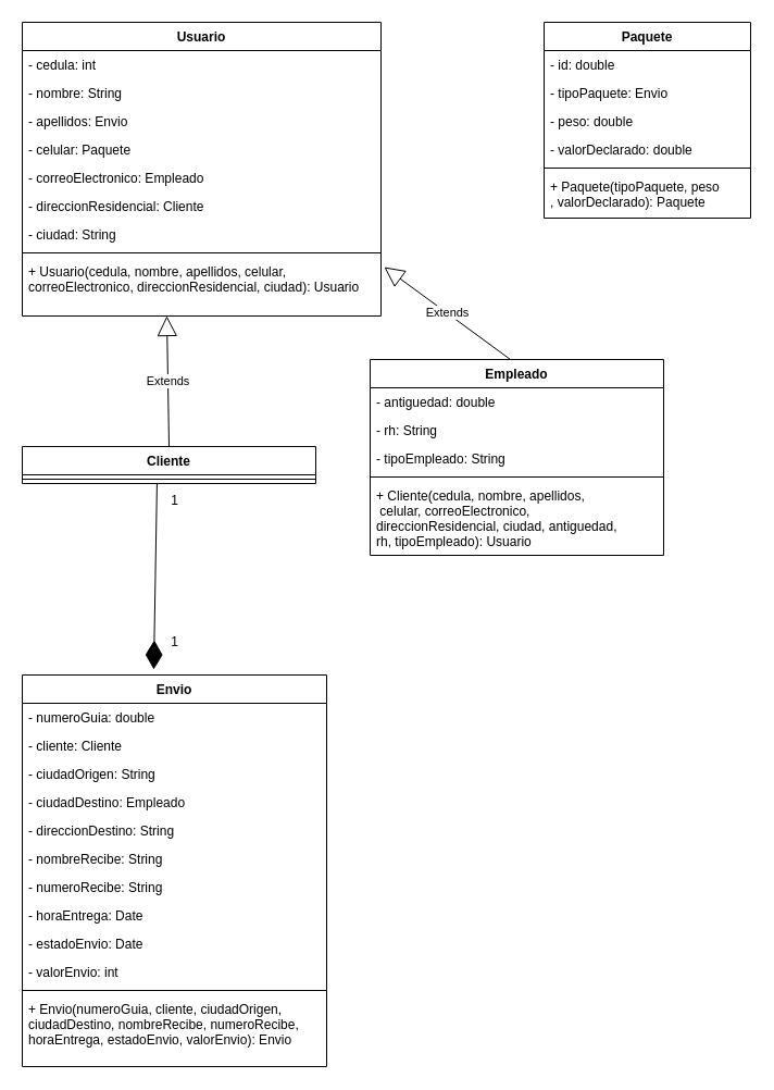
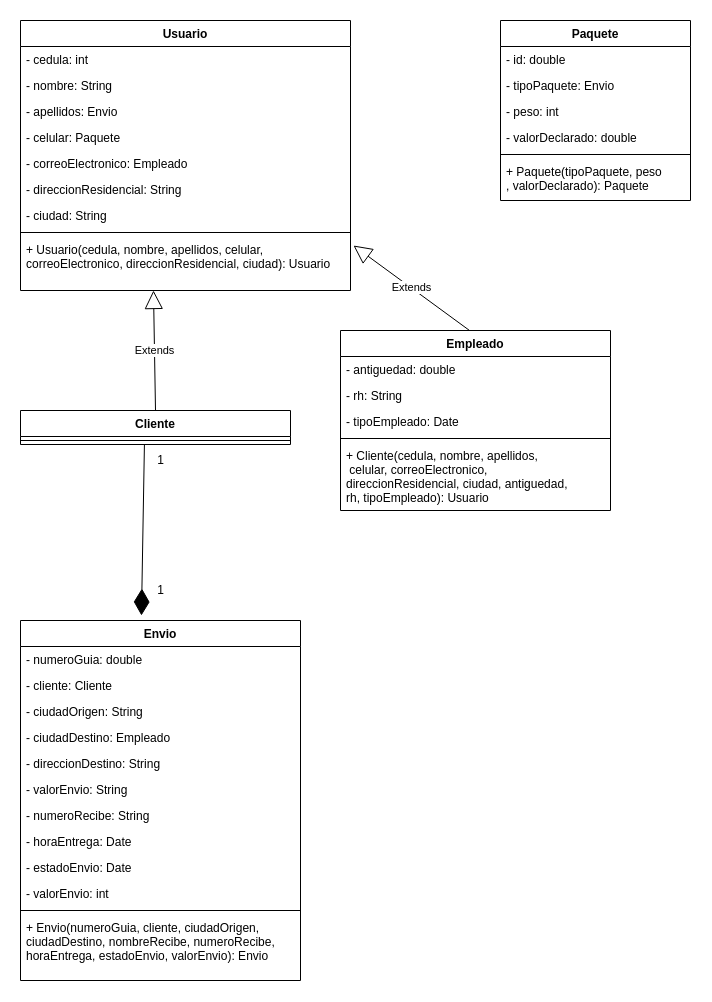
  <mxCell id="0" />
  <mxCell id="1" parent="0" />
  <mxCell id="2" value="Usuario" style="swimlane;fontStyle=1;align=center;verticalAlign=top;childLayout=stackLayout;horizontal=1;startSize=26;horizontalStack=0;resizeParent=1;resizeParentMax=0;resizeLast=0;collapsible=1;marginBottom=0;" vertex="1" parent="1"><mxGeometry x="20" y="20" width="330" height="270" as="geometry" /></mxCell>
  <mxCell id="3" value="- cedula: int" style="text;strokeColor=none;fillColor=none;align=left;verticalAlign=top;spacingLeft=4;spacingRight=4;overflow=hidden;rotatable=0;points=[[0,0.5],[1,0.5]];portConstraint=eastwest;" vertex="1" parent="2"><mxGeometry y="26" width="330" height="26" as="geometry" /></mxCell>
  <mxCell id="4" value="- nombre: String" style="text;strokeColor=none;fillColor=none;align=left;verticalAlign=top;spacingLeft=4;spacingRight=4;overflow=hidden;rotatable=0;points=[[0,0.5],[1,0.5]];portConstraint=eastwest;" vertex="1" parent="2"><mxGeometry y="52" width="330" height="26" as="geometry" /></mxCell>
  <mxCell id="5" value="- apellidos: Envio" style="text;strokeColor=none;fillColor=none;align=left;verticalAlign=top;spacingLeft=4;spacingRight=4;overflow=hidden;rotatable=0;points=[[0,0.5],[1,0.5]];portConstraint=eastwest;" vertex="1" parent="2"><mxGeometry y="78" width="330" height="26" as="geometry" /></mxCell>
  <mxCell id="6" value="- celular: Paquete" style="text;strokeColor=none;fillColor=none;align=left;verticalAlign=top;spacingLeft=4;spacingRight=4;overflow=hidden;rotatable=0;points=[[0,0.5],[1,0.5]];portConstraint=eastwest;" vertex="1" parent="2"><mxGeometry y="104" width="330" height="26" as="geometry" /></mxCell>
  <mxCell id="7" value="- correoElectronico: Empleado" style="text;strokeColor=none;fillColor=none;align=left;verticalAlign=top;spacingLeft=4;spacingRight=4;overflow=hidden;rotatable=0;points=[[0,0.5],[1,0.5]];portConstraint=eastwest;" vertex="1" parent="2"><mxGeometry y="130" width="330" height="26" as="geometry" /></mxCell>
- <mxCell id="8" value="- direccionResidencial: Cliente" style="text;strokeColor=none;fillColor=none;align=left;verticalAlign=top;spacingLeft=4;spacingRight=4;overflow=hidden;rotatable=0;points=[[0,0.5],[1,0.5]];portConstraint=eastwest;" vertex="1" parent="2"><mxGeometry y="156" width="330" height="26" as="geometry" /></mxCell>
+ <mxCell id="8" value="- direccionResidencial: String" style="text;strokeColor=none;fillColor=none;align=left;verticalAlign=top;spacingLeft=4;spacingRight=4;overflow=hidden;rotatable=0;points=[[0,0.5],[1,0.5]];portConstraint=eastwest;" vertex="1" parent="2"><mxGeometry y="156" width="330" height="26" as="geometry" /></mxCell>
  <mxCell id="9" value="- ciudad: String" style="text;strokeColor=none;fillColor=none;align=left;verticalAlign=top;spacingLeft=4;spacingRight=4;overflow=hidden;rotatable=0;points=[[0,0.5],[1,0.5]];portConstraint=eastwest;" vertex="1" parent="2"><mxGeometry y="182" width="330" height="26" as="geometry" /></mxCell>
  <mxCell id="10" value="" style="line;strokeWidth=1;fillColor=none;align=left;verticalAlign=middle;spacingTop=-1;spacingLeft=3;spacingRight=3;rotatable=0;labelPosition=right;points=[];portConstraint=eastwest;strokeColor=inherit;" vertex="1" parent="2"><mxGeometry y="208" width="330" height="8" as="geometry" /></mxCell>
  <mxCell id="11" value="+ Usuario(cedula, nombre, apellidos, celular, &#10;correoElectronico, direccionResidencial, ciudad): Usuario" style="text;strokeColor=none;fillColor=none;align=left;verticalAlign=top;spacingLeft=4;spacingRight=4;overflow=hidden;rotatable=0;points=[[0,0.5],[1,0.5]];portConstraint=eastwest;" vertex="1" parent="2"><mxGeometry y="216" width="330" height="54" as="geometry" /></mxCell>
  <mxCell id="12" value="Empleado" style="swimlane;fontStyle=1;align=center;verticalAlign=top;childLayout=stackLayout;horizontal=1;startSize=26;horizontalStack=0;resizeParent=1;resizeParentMax=0;resizeLast=0;collapsible=1;marginBottom=0;" vertex="1" parent="1"><mxGeometry x="340" y="330" width="270" height="180" as="geometry" /></mxCell>
  <mxCell id="13" value="- antiguedad: double" style="text;strokeColor=none;fillColor=none;align=left;verticalAlign=top;spacingLeft=4;spacingRight=4;overflow=hidden;rotatable=0;points=[[0,0.5],[1,0.5]];portConstraint=eastwest;" vertex="1" parent="12"><mxGeometry y="26" width="270" height="26" as="geometry" /></mxCell>
  <mxCell id="14" value="- rh: String" style="text;strokeColor=none;fillColor=none;align=left;verticalAlign=top;spacingLeft=4;spacingRight=4;overflow=hidden;rotatable=0;points=[[0,0.5],[1,0.5]];portConstraint=eastwest;" vertex="1" parent="12"><mxGeometry y="52" width="270" height="26" as="geometry" /></mxCell>
- <mxCell id="15" value="- tipoEmpleado: String" style="text;strokeColor=none;fillColor=none;align=left;verticalAlign=top;spacingLeft=4;spacingRight=4;overflow=hidden;rotatable=0;points=[[0,0.5],[1,0.5]];portConstraint=eastwest;" vertex="1" parent="12"><mxGeometry y="78" width="270" height="26" as="geometry" /></mxCell>
+ <mxCell id="15" value="- tipoEmpleado: Date" style="text;strokeColor=none;fillColor=none;align=left;verticalAlign=top;spacingLeft=4;spacingRight=4;overflow=hidden;rotatable=0;points=[[0,0.5],[1,0.5]];portConstraint=eastwest;" vertex="1" parent="12"><mxGeometry y="78" width="270" height="26" as="geometry" /></mxCell>
  <mxCell id="16" value="" style="line;strokeWidth=1;fillColor=none;align=left;verticalAlign=middle;spacingTop=-1;spacingLeft=3;spacingRight=3;rotatable=0;labelPosition=right;points=[];portConstraint=eastwest;strokeColor=inherit;" vertex="1" parent="12"><mxGeometry y="104" width="270" height="8" as="geometry" /></mxCell>
  <mxCell id="17" value="+ Cliente(cedula, nombre, apellidos,&#10; celular, correoElectronico,&#10;direccionResidencial, ciudad, antiguedad, &#10;rh, tipoEmpleado): Usuario" style="text;strokeColor=none;fillColor=none;align=left;verticalAlign=top;spacingLeft=4;spacingRight=4;overflow=hidden;rotatable=0;points=[[0,0.5],[1,0.5]];portConstraint=eastwest;" vertex="1" parent="12"><mxGeometry y="112" width="270" height="68" as="geometry" /></mxCell>
  <mxCell id="18" value="Cliente&#10;" style="swimlane;fontStyle=1;align=center;verticalAlign=top;childLayout=stackLayout;horizontal=1;startSize=26;horizontalStack=0;resizeParent=1;resizeParentMax=0;resizeLast=0;collapsible=1;marginBottom=0;" vertex="1" parent="1"><mxGeometry x="20" y="410" width="270" height="34" as="geometry" /></mxCell>
  <mxCell id="19" value="" style="line;strokeWidth=1;fillColor=none;align=left;verticalAlign=middle;spacingTop=-1;spacingLeft=3;spacingRight=3;rotatable=0;labelPosition=right;points=[];portConstraint=eastwest;strokeColor=inherit;" vertex="1" parent="18"><mxGeometry y="26" width="270" height="8" as="geometry" /></mxCell>
  <mxCell id="20" value="Extends" style="endArrow=block;endSize=16;endFill=0;html=1;rounded=0;exitX=0.5;exitY=0;exitDx=0;exitDy=0;entryX=0.403;entryY=1;entryDx=0;entryDy=0;entryPerimeter=0;" edge="1" parent="1" source="18" target="11"><mxGeometry width="160" relative="1" as="geometry"><mxPoint x="140" y="360" as="sourcePoint" /><mxPoint x="300" y="360" as="targetPoint" /></mxGeometry></mxCell>
  <mxCell id="21" value="Extends" style="endArrow=block;endSize=16;endFill=0;html=1;rounded=0;exitX=0.478;exitY=0;exitDx=0;exitDy=0;exitPerimeter=0;entryX=1.009;entryY=0.167;entryDx=0;entryDy=0;entryPerimeter=0;" edge="1" parent="1" source="12" target="11"><mxGeometry width="160" relative="1" as="geometry"><mxPoint x="320" y="350" as="sourcePoint" /><mxPoint x="480" y="350" as="targetPoint" /></mxGeometry></mxCell>
  <mxCell id="22" value="Paquete" style="swimlane;fontStyle=1;align=center;verticalAlign=top;childLayout=stackLayout;horizontal=1;startSize=26;horizontalStack=0;resizeParent=1;resizeParentMax=0;resizeLast=0;collapsible=1;marginBottom=0;" vertex="1" parent="1"><mxGeometry x="500" y="20" width="190" height="180" as="geometry" /></mxCell>
  <mxCell id="23" value="- id: double" style="text;strokeColor=none;fillColor=none;align=left;verticalAlign=top;spacingLeft=4;spacingRight=4;overflow=hidden;rotatable=0;points=[[0,0.5],[1,0.5]];portConstraint=eastwest;" vertex="1" parent="22"><mxGeometry y="26" width="190" height="26" as="geometry" /></mxCell>
  <mxCell id="24" value="- tipoPaquete: Envio" style="text;strokeColor=none;fillColor=none;align=left;verticalAlign=top;spacingLeft=4;spacingRight=4;overflow=hidden;rotatable=0;points=[[0,0.5],[1,0.5]];portConstraint=eastwest;" vertex="1" parent="22"><mxGeometry y="52" width="190" height="26" as="geometry" /></mxCell>
- <mxCell id="25" value="- peso: double" style="text;strokeColor=none;fillColor=none;align=left;verticalAlign=top;spacingLeft=4;spacingRight=4;overflow=hidden;rotatable=0;points=[[0,0.5],[1,0.5]];portConstraint=eastwest;" vertex="1" parent="22"><mxGeometry y="78" width="190" height="26" as="geometry" /></mxCell>
+ <mxCell id="25" value="- peso: int" style="text;strokeColor=none;fillColor=none;align=left;verticalAlign=top;spacingLeft=4;spacingRight=4;overflow=hidden;rotatable=0;points=[[0,0.5],[1,0.5]];portConstraint=eastwest;" vertex="1" parent="22"><mxGeometry y="78" width="190" height="26" as="geometry" /></mxCell>
  <mxCell id="26" value="- valorDeclarado: double" style="text;strokeColor=none;fillColor=none;align=left;verticalAlign=top;spacingLeft=4;spacingRight=4;overflow=hidden;rotatable=0;points=[[0,0.5],[1,0.5]];portConstraint=eastwest;" vertex="1" parent="22"><mxGeometry y="104" width="190" height="26" as="geometry" /></mxCell>
  <mxCell id="27" value="" style="line;strokeWidth=1;fillColor=none;align=left;verticalAlign=middle;spacingTop=-1;spacingLeft=3;spacingRight=3;rotatable=0;labelPosition=right;points=[];portConstraint=eastwest;strokeColor=inherit;" vertex="1" parent="22"><mxGeometry y="130" width="190" height="8" as="geometry" /></mxCell>
  <mxCell id="28" value="+ Paquete(tipoPaquete, peso&#10;, valorDeclarado): Paquete" style="text;strokeColor=none;fillColor=none;align=left;verticalAlign=top;spacingLeft=4;spacingRight=4;overflow=hidden;rotatable=0;points=[[0,0.5],[1,0.5]];portConstraint=eastwest;" vertex="1" parent="22"><mxGeometry y="138" width="190" height="42" as="geometry" /></mxCell>
  <mxCell id="29" value="Envio" style="swimlane;fontStyle=1;align=center;verticalAlign=top;childLayout=stackLayout;horizontal=1;startSize=26;horizontalStack=0;resizeParent=1;resizeParentMax=0;resizeLast=0;collapsible=1;marginBottom=0;" vertex="1" parent="1"><mxGeometry x="20" y="620" width="280" height="360" as="geometry" /></mxCell>
  <mxCell id="30" value="- numeroGuia: double" style="text;strokeColor=none;fillColor=none;align=left;verticalAlign=top;spacingLeft=4;spacingRight=4;overflow=hidden;rotatable=0;points=[[0,0.5],[1,0.5]];portConstraint=eastwest;" vertex="1" parent="29"><mxGeometry y="26" width="280" height="26" as="geometry" /></mxCell>
  <mxCell id="31" value="- cliente: Cliente" style="text;strokeColor=none;fillColor=none;align=left;verticalAlign=top;spacingLeft=4;spacingRight=4;overflow=hidden;rotatable=0;points=[[0,0.5],[1,0.5]];portConstraint=eastwest;" vertex="1" parent="29"><mxGeometry y="52" width="280" height="26" as="geometry" /></mxCell>
  <mxCell id="32" value="- ciudadOrigen: String" style="text;strokeColor=none;fillColor=none;align=left;verticalAlign=top;spacingLeft=4;spacingRight=4;overflow=hidden;rotatable=0;points=[[0,0.5],[1,0.5]];portConstraint=eastwest;" vertex="1" parent="29"><mxGeometry y="78" width="280" height="26" as="geometry" /></mxCell>
  <mxCell id="33" value="- ciudadDestino: Empleado" style="text;strokeColor=none;fillColor=none;align=left;verticalAlign=top;spacingLeft=4;spacingRight=4;overflow=hidden;rotatable=0;points=[[0,0.5],[1,0.5]];portConstraint=eastwest;" vertex="1" parent="29"><mxGeometry y="104" width="280" height="26" as="geometry" /></mxCell>
  <mxCell id="34" value="- direccionDestino: String" style="text;strokeColor=none;fillColor=none;align=left;verticalAlign=top;spacingLeft=4;spacingRight=4;overflow=hidden;rotatable=0;points=[[0,0.5],[1,0.5]];portConstraint=eastwest;" vertex="1" parent="29"><mxGeometry y="130" width="280" height="26" as="geometry" /></mxCell>
- <mxCell id="35" value="- nombreRecibe: String" style="text;strokeColor=none;fillColor=none;align=left;verticalAlign=top;spacingLeft=4;spacingRight=4;overflow=hidden;rotatable=0;points=[[0,0.5],[1,0.5]];portConstraint=eastwest;" vertex="1" parent="29"><mxGeometry y="156" width="280" height="26" as="geometry" /></mxCell>
+ <mxCell id="35" value="- valorEnvio: String" style="text;strokeColor=none;fillColor=none;align=left;verticalAlign=top;spacingLeft=4;spacingRight=4;overflow=hidden;rotatable=0;points=[[0,0.5],[1,0.5]];portConstraint=eastwest;" vertex="1" parent="29"><mxGeometry y="156" width="280" height="26" as="geometry" /></mxCell>
  <mxCell id="36" value="- numeroRecibe: String" style="text;strokeColor=none;fillColor=none;align=left;verticalAlign=top;spacingLeft=4;spacingRight=4;overflow=hidden;rotatable=0;points=[[0,0.5],[1,0.5]];portConstraint=eastwest;" vertex="1" parent="29"><mxGeometry y="182" width="280" height="26" as="geometry" /></mxCell>
  <mxCell id="37" value="- horaEntrega: Date" style="text;strokeColor=none;fillColor=none;align=left;verticalAlign=top;spacingLeft=4;spacingRight=4;overflow=hidden;rotatable=0;points=[[0,0.5],[1,0.5]];portConstraint=eastwest;" vertex="1" parent="29"><mxGeometry y="208" width="280" height="26" as="geometry" /></mxCell>
  <mxCell id="38" value="- estadoEnvio: Date" style="text;strokeColor=none;fillColor=none;align=left;verticalAlign=top;spacingLeft=4;spacingRight=4;overflow=hidden;rotatable=0;points=[[0,0.5],[1,0.5]];portConstraint=eastwest;" vertex="1" parent="29"><mxGeometry y="234" width="280" height="26" as="geometry" /></mxCell>
  <mxCell id="39" value="- valorEnvio: int" style="text;strokeColor=none;fillColor=none;align=left;verticalAlign=top;spacingLeft=4;spacingRight=4;overflow=hidden;rotatable=0;points=[[0,0.5],[1,0.5]];portConstraint=eastwest;" vertex="1" parent="29"><mxGeometry y="260" width="280" height="26" as="geometry" /></mxCell>
  <mxCell id="40" value="" style="line;strokeWidth=1;fillColor=none;align=left;verticalAlign=middle;spacingTop=-1;spacingLeft=3;spacingRight=3;rotatable=0;labelPosition=right;points=[];portConstraint=eastwest;strokeColor=inherit;" vertex="1" parent="29"><mxGeometry y="286" width="280" height="8" as="geometry" /></mxCell>
  <mxCell id="41" value="+ Envio(numeroGuia, cliente, ciudadOrigen, &#10;ciudadDestino, nombreRecibe, numeroRecibe, &#10;horaEntrega, estadoEnvio, valorEnvio): Envio" style="text;strokeColor=none;fillColor=none;align=left;verticalAlign=top;spacingLeft=4;spacingRight=4;overflow=hidden;rotatable=0;points=[[0,0.5],[1,0.5]];portConstraint=eastwest;" vertex="1" parent="29"><mxGeometry y="294" width="280" height="66" as="geometry" /></mxCell>
  <mxCell id="42" value="" style="endArrow=diamondThin;endFill=1;endSize=24;html=1;rounded=0;exitX=0.459;exitY=1;exitDx=0;exitDy=0;exitPerimeter=0;entryX=0.432;entryY=-0.014;entryDx=0;entryDy=0;entryPerimeter=0;" edge="1" parent="1" source="19" target="29"><mxGeometry width="160" relative="1" as="geometry"><mxPoint x="139.88" y="510" as="sourcePoint" /><mxPoint x="310" y="570" as="targetPoint" /></mxGeometry></mxCell>
  <mxCell id="43" value="1" style="text;html=1;align=center;verticalAlign=middle;resizable=0;points=[];autosize=1;strokeColor=none;fillColor=none;" vertex="1" parent="1"><mxGeometry x="145" y="575" width="30" height="30" as="geometry" /></mxCell>
  <mxCell id="44" value="1" style="text;html=1;align=center;verticalAlign=middle;resizable=0;points=[];autosize=1;strokeColor=none;fillColor=none;" vertex="1" parent="1"><mxGeometry x="145" y="445" width="30" height="30" as="geometry" /></mxCell>
